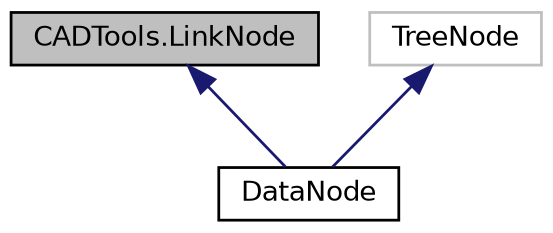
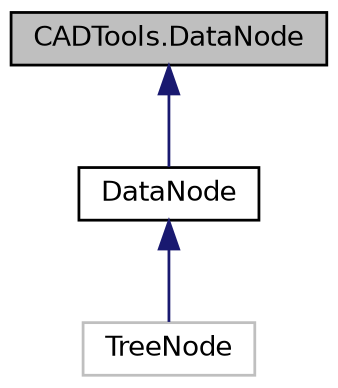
  digraph {
    node [color=black fillcolor=white fontname=Helvetica fontsize=10 shape=record style=filled]
    edge [color=midnightblue dir=back fontname=Helvetica fontsize=10 labelfontname=Helvetica labelfontsize=10 style=solid]
-   n1 [fillcolor=grey75 fontcolor=black height=0.2 label="CADTools.LinkNode" width=0.4]
+   n1 [fillcolor=grey75 fontcolor=black height=0.2 label="CADTools.DataNode" width=0.4]
    n2 [height=0.2 label=DataNode width=0.4]
    n3 [color=grey75 height=0.2 label=TreeNode width=0.4]
    n1 -> n2
-   n3 -> n2
+   n2 -> n3
  }
